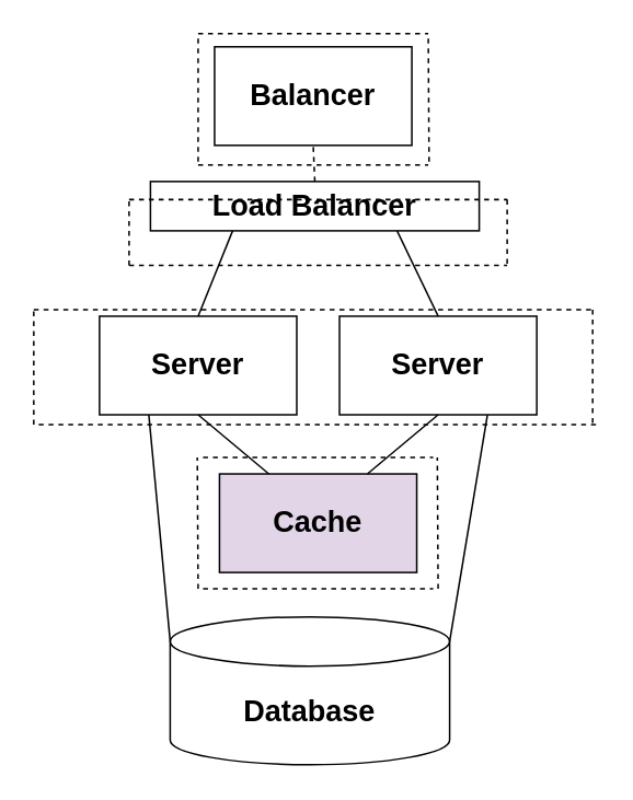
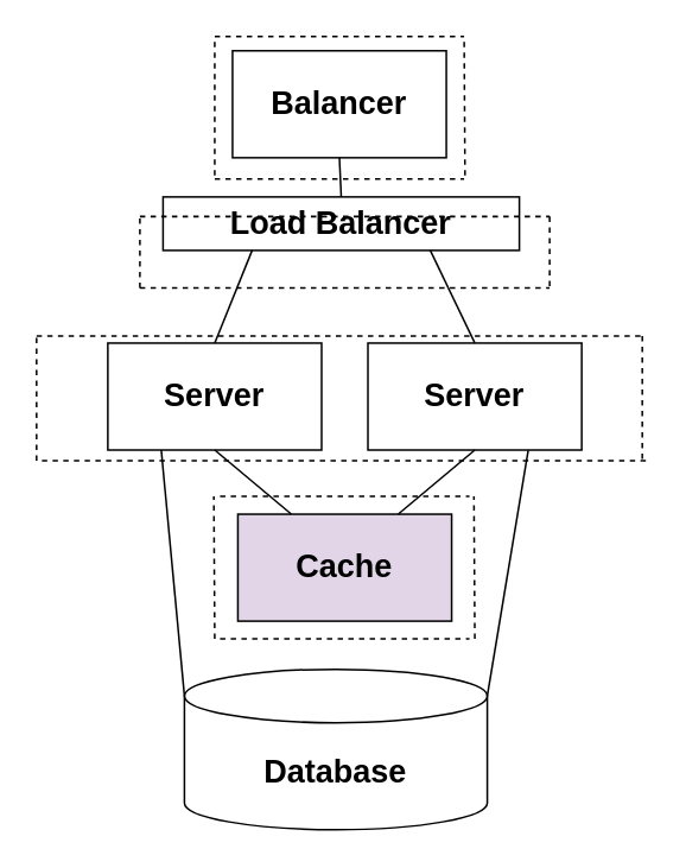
  <mxCell id="0" />
  <mxCell id="1" parent="0" />
  <mxCell id="2" value="&lt;b&gt;&lt;font style=&quot;font-size: 18px;&quot;&gt;Balancer&lt;/font&gt;&lt;/b&gt;" style="rounded=0;whiteSpace=wrap;html=1;" vertex="1" parent="1"><mxGeometry x="130" y="28" width="120" height="60" as="geometry" /></mxCell>
  <mxCell id="3" value="&lt;b&gt;&lt;font style=&quot;font-size: 18px;&quot;&gt;Server&lt;/font&gt;&lt;/b&gt;" style="rounded=0;whiteSpace=wrap;html=1;" vertex="1" parent="1"><mxGeometry x="60" y="192" width="120" height="60" as="geometry" /></mxCell>
  <mxCell id="4" value="&lt;b&gt;&lt;font style=&quot;font-size: 18px;&quot;&gt;Server&lt;/font&gt;&lt;/b&gt;" style="rounded=0;whiteSpace=wrap;html=1;" vertex="1" parent="1"><mxGeometry x="206" y="192" width="120" height="60" as="geometry" /></mxCell>
  <mxCell id="5" value="&lt;b&gt;&lt;font style=&quot;font-size: 18px;&quot;&gt;Load Balancer&lt;/font&gt;&lt;/b&gt;" style="rounded=0;whiteSpace=wrap;html=1;" vertex="1" parent="1"><mxGeometry x="91" y="110" width="200" height="30" as="geometry" /></mxCell>
  <mxCell id="6" value="&lt;b&gt;&lt;font style=&quot;font-size: 18px;&quot;&gt;Cache&lt;/font&gt;&lt;/b&gt;" style="rounded=0;whiteSpace=wrap;html=1;fillColor=#e1d5e7;" vertex="1" parent="1"><mxGeometry x="133" y="288" width="120" height="60" as="geometry" /></mxCell>
  <mxCell id="7" value="&lt;b&gt;&lt;font style=&quot;font-size: 18px;&quot;&gt;Database&lt;/font&gt;&lt;/b&gt;" style="shape=cylinder3;whiteSpace=wrap;html=1;boundedLbl=1;backgroundOutline=1;size=15;" vertex="1" parent="1"><mxGeometry x="103" y="375" width="170" height="90" as="geometry" /></mxCell>
  <mxCell id="8" value="" style="endArrow=none;dashed=1;html=1;rounded=0;" edge="1" parent="1"><mxGeometry width="50" height="50" relative="1" as="geometry"><mxPoint x="20" y="188" as="sourcePoint" /><mxPoint x="360" y="188" as="targetPoint" /></mxGeometry></mxCell>
  <mxCell id="9" value="" style="endArrow=none;dashed=1;html=1;rounded=0;" edge="1" parent="1"><mxGeometry width="50" height="50" relative="1" as="geometry"><mxPoint x="20" y="258" as="sourcePoint" /><mxPoint x="20" y="188" as="targetPoint" /></mxGeometry></mxCell>
  <mxCell id="10" value="" style="endArrow=none;dashed=1;html=1;rounded=0;" edge="1" parent="1"><mxGeometry width="50" height="50" relative="1" as="geometry"><mxPoint x="23" y="258" as="sourcePoint" /><mxPoint x="363" y="258" as="targetPoint" /></mxGeometry></mxCell>
  <mxCell id="11" value="" style="endArrow=none;dashed=1;html=1;rounded=0;" edge="1" parent="1"><mxGeometry width="50" height="50" relative="1" as="geometry"><mxPoint x="360" y="257" as="sourcePoint" /><mxPoint x="360" y="187" as="targetPoint" /></mxGeometry></mxCell>
  <mxCell id="12" value="" style="endArrow=none;dashed=1;html=1;rounded=0;" edge="1" parent="1"><mxGeometry width="50" height="50" relative="1" as="geometry"><mxPoint x="78" y="121" as="sourcePoint" /><mxPoint x="308" y="121" as="targetPoint" /></mxGeometry></mxCell>
  <mxCell id="13" value="" style="endArrow=none;dashed=1;html=1;rounded=0;" edge="1" parent="1"><mxGeometry width="50" height="50" relative="1" as="geometry"><mxPoint x="78" y="161" as="sourcePoint" /><mxPoint x="308" y="161" as="targetPoint" /></mxGeometry></mxCell>
  <mxCell id="14" value="" style="endArrow=none;dashed=1;html=1;rounded=0;" edge="1" parent="1"><mxGeometry width="50" height="50" relative="1" as="geometry"><mxPoint x="78" y="161" as="sourcePoint" /><mxPoint x="78" y="121" as="targetPoint" /></mxGeometry></mxCell>
  <mxCell id="15" value="" style="endArrow=none;dashed=1;html=1;rounded=0;" edge="1" parent="1"><mxGeometry width="50" height="50" relative="1" as="geometry"><mxPoint x="308" y="160" as="sourcePoint" /><mxPoint x="308" y="120" as="targetPoint" /></mxGeometry></mxCell>
  <mxCell id="16" value="" style="endArrow=none;dashed=1;html=1;rounded=0;" edge="1" parent="1"><mxGeometry width="50" height="50" relative="1" as="geometry"><mxPoint x="123" y="278" as="sourcePoint" /><mxPoint x="263" y="278" as="targetPoint" /></mxGeometry></mxCell>
  <mxCell id="17" value="" style="endArrow=none;dashed=1;html=1;rounded=0;" edge="1" parent="1"><mxGeometry width="50" height="50" relative="1" as="geometry"><mxPoint x="123" y="358" as="sourcePoint" /><mxPoint x="263" y="358" as="targetPoint" /></mxGeometry></mxCell>
  <mxCell id="18" value="" style="endArrow=none;dashed=1;html=1;rounded=0;" edge="1" parent="1"><mxGeometry width="50" height="50" relative="1" as="geometry"><mxPoint x="120" y="358" as="sourcePoint" /><mxPoint x="119.5" y="278" as="targetPoint" /></mxGeometry></mxCell>
  <mxCell id="19" value="" style="endArrow=none;dashed=1;html=1;rounded=0;" edge="1" parent="1"><mxGeometry width="50" height="50" relative="1" as="geometry"><mxPoint x="266" y="358" as="sourcePoint" /><mxPoint x="265.5" y="278" as="targetPoint" /></mxGeometry></mxCell>
  <mxCell id="20" value="" style="endArrow=none;dashed=1;html=1;rounded=0;" edge="1" parent="1"><mxGeometry width="50" height="50" relative="1" as="geometry"><mxPoint x="120" y="20" as="sourcePoint" /><mxPoint x="260" y="20" as="targetPoint" /></mxGeometry></mxCell>
  <mxCell id="21" value="" style="endArrow=none;dashed=1;html=1;rounded=0;" edge="1" parent="1"><mxGeometry width="50" height="50" relative="1" as="geometry"><mxPoint x="120" y="100" as="sourcePoint" /><mxPoint x="260" y="100" as="targetPoint" /></mxGeometry></mxCell>
  <mxCell id="22" value="" style="endArrow=none;dashed=1;html=1;rounded=0;" edge="1" parent="1"><mxGeometry width="50" height="50" relative="1" as="geometry"><mxPoint x="120" y="98" as="sourcePoint" /><mxPoint x="120" y="20" as="targetPoint" /></mxGeometry></mxCell>
  <mxCell id="23" value="" style="endArrow=none;dashed=1;html=1;rounded=0;" edge="1" parent="1"><mxGeometry width="50" height="50" relative="1" as="geometry"><mxPoint x="260.5" y="98" as="sourcePoint" /><mxPoint x="260" y="20" as="targetPoint" /></mxGeometry></mxCell>
- <mxCell id="24" value="" style="endArrow=none;html=1;rounded=0;exitX=0.5;exitY=0;exitDx=0;exitDy=0;entryX=0.5;entryY=1;entryDx=0;entryDy=0;dashed=1;" edge="1" parent="1" source="5" target="2"><mxGeometry width="50" height="50" relative="1" as="geometry"><mxPoint x="220" y="290" as="sourcePoint" /><mxPoint x="190" y="100" as="targetPoint" /></mxGeometry></mxCell>
+ <mxCell id="24" value="" style="endArrow=none;html=1;rounded=0;exitX=0.5;exitY=0;exitDx=0;exitDy=0;entryX=0.5;entryY=1;entryDx=0;entryDy=0;" edge="1" parent="1" source="5" target="2"><mxGeometry width="50" height="50" relative="1" as="geometry"><mxPoint x="220" y="290" as="sourcePoint" /><mxPoint x="190" y="100" as="targetPoint" /></mxGeometry></mxCell>
  <mxCell id="25" value="" style="endArrow=none;html=1;rounded=0;exitX=0.5;exitY=0;exitDx=0;exitDy=0;entryX=0.25;entryY=1;entryDx=0;entryDy=0;" edge="1" parent="1" source="3" target="5"><mxGeometry width="50" height="50" relative="1" as="geometry"><mxPoint x="100" y="210" as="sourcePoint" /><mxPoint x="150" y="160" as="targetPoint" /></mxGeometry></mxCell>
  <mxCell id="26" value="" style="endArrow=none;html=1;rounded=0;exitX=0.5;exitY=0;exitDx=0;exitDy=0;entryX=0.75;entryY=1;entryDx=0;entryDy=0;" edge="1" parent="1" source="4" target="5"><mxGeometry width="50" height="50" relative="1" as="geometry"><mxPoint x="130" y="202" as="sourcePoint" /><mxPoint x="151" y="165" as="targetPoint" /></mxGeometry></mxCell>
  <mxCell id="27" value="" style="endArrow=none;html=1;rounded=0;exitX=0.5;exitY=1;exitDx=0;exitDy=0;entryX=0.25;entryY=0;entryDx=0;entryDy=0;" edge="1" parent="1" source="3" target="6"><mxGeometry width="50" height="50" relative="1" as="geometry"><mxPoint x="130" y="202" as="sourcePoint" /><mxPoint x="151" y="165" as="targetPoint" /></mxGeometry></mxCell>
  <mxCell id="28" value="" style="endArrow=none;html=1;rounded=0;exitX=0.75;exitY=0;exitDx=0;exitDy=0;entryX=0.5;entryY=1;entryDx=0;entryDy=0;" edge="1" parent="1" source="6" target="4"><mxGeometry width="50" height="50" relative="1" as="geometry"><mxPoint x="276" y="202" as="sourcePoint" /><mxPoint x="251" y="165" as="targetPoint" /></mxGeometry></mxCell>
  <mxCell id="29" value="" style="endArrow=none;html=1;rounded=0;exitX=0;exitY=0;exitDx=0;exitDy=15;entryX=0.25;entryY=1;entryDx=0;entryDy=0;exitPerimeter=0;" edge="1" parent="1" source="7" target="3"><mxGeometry width="50" height="50" relative="1" as="geometry"><mxPoint x="130" y="202" as="sourcePoint" /><mxPoint x="151" y="165" as="targetPoint" /></mxGeometry></mxCell>
  <mxCell id="30" value="" style="endArrow=none;html=1;rounded=0;exitX=1;exitY=0;exitDx=0;exitDy=15;entryX=0.75;entryY=1;entryDx=0;entryDy=0;exitPerimeter=0;" edge="1" parent="1" source="7" target="4"><mxGeometry width="50" height="50" relative="1" as="geometry"><mxPoint x="276" y="202" as="sourcePoint" /><mxPoint x="251" y="165" as="targetPoint" /></mxGeometry></mxCell>
